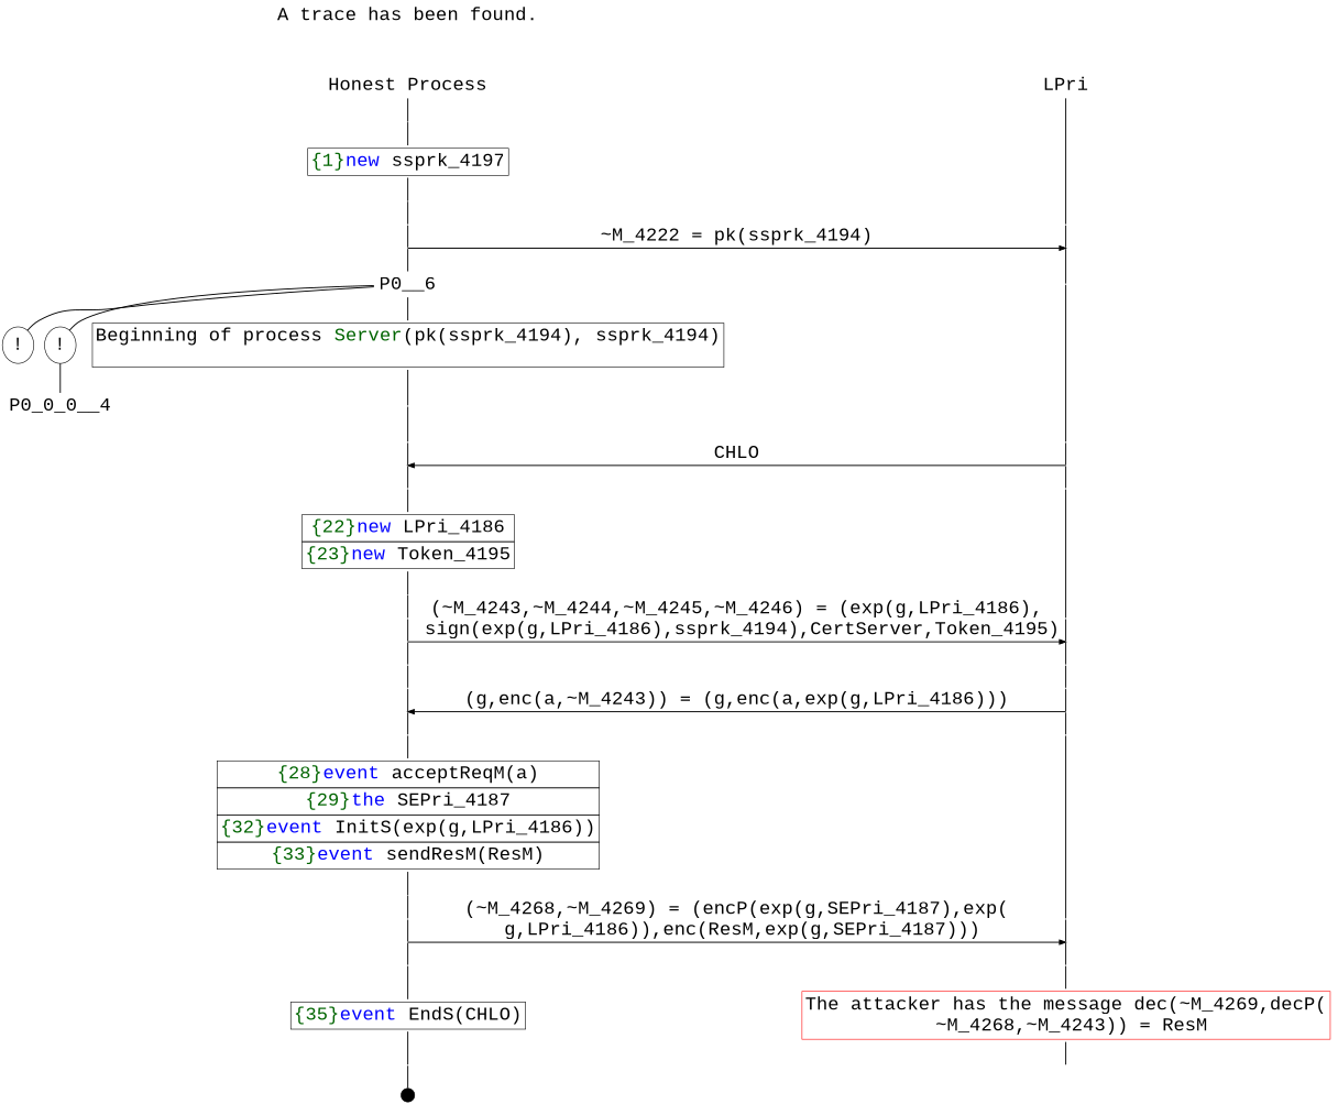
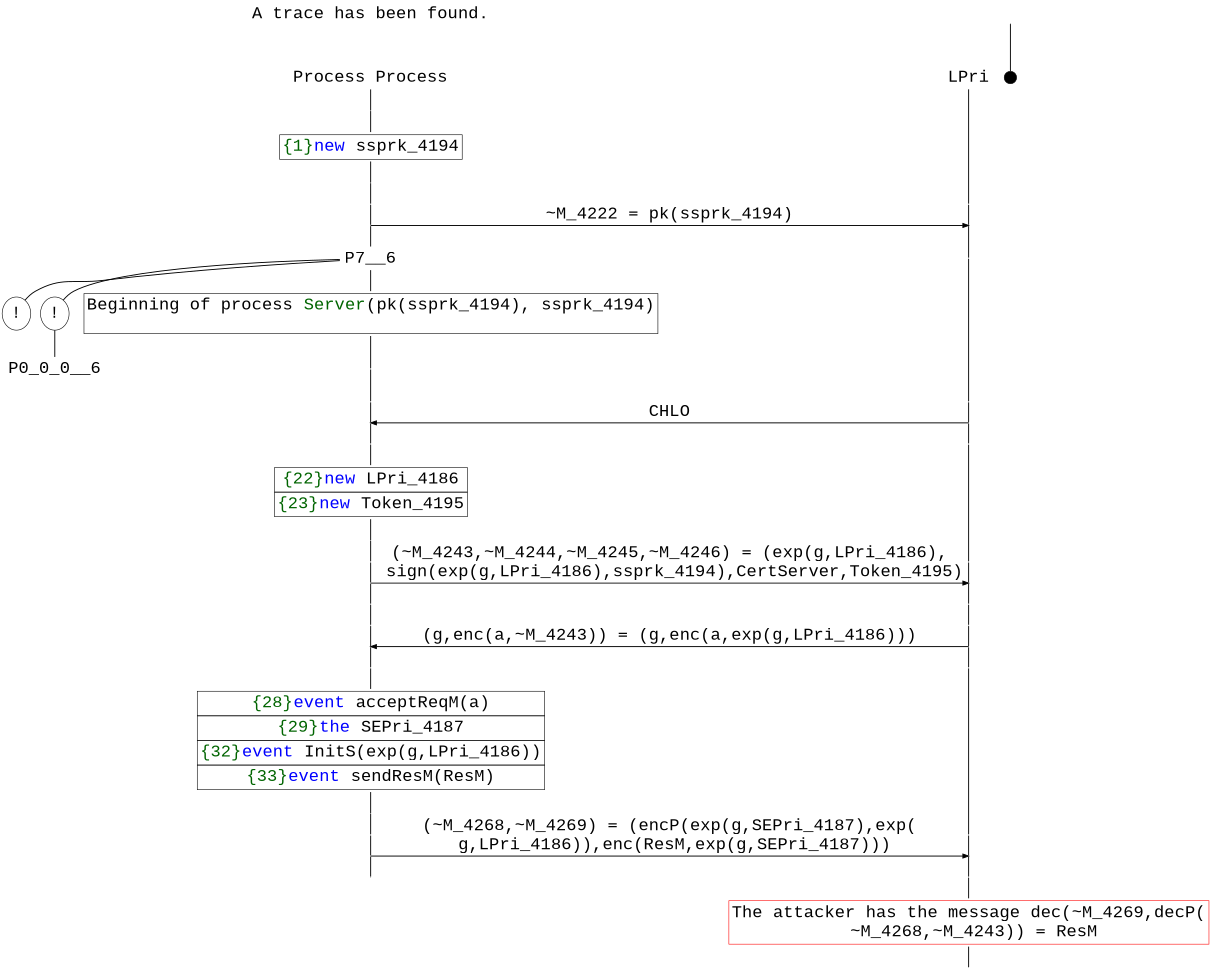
  digraph {
    fontname="Liberation Mono"
    ordering=out
    node [fontname="Liberation Mono" fontsize=30 shape=point]
    edge [arrowhead=none fontname="Liberation Mono" fontsize=30 penwidth=1.6 weight=100]
-   n1 [height=0 label="Honest Process" shape=plaintext width=0]
+   n1 [height=0 label="Process Process" shape=plaintext width=0]
    n2 [height=0 label=LPri shape=plaintext width=0]
    P0__4 [height=0 width=0]
    P__1 [height=0 width=0]
    P0__5 [height=0 width=0]
    P__2 [height=0 width=0]
-   P0__6 [fixedsize=false height=0 shape=none width=0]
+   P0__6 [fixedsize=false height=0 shape=none width=0 label=P7__6]
    P__3 [height=0 width=0]
    n9 [height=0 label="!" shape=ellipse width=0]
    n10 [height=0 label="!" shape=ellipse width=0]
    P0_0_0__9 [height=0 width=0]
    P__4 [height=0 width=0]
    P0_0_0__10 [height=0 width=0]
    P__5 [height=0 width=0]
    P0_0_0__11 [height=0 width=0]
    P__6 [height=0 width=0]
    P0_0_0__14 [height=0 width=0]
    P__7 [height=0 width=0]
    P0_0_0__15 [height=0 width=0]
    P__8 [height=0 width=0]
    P0_0_0__16 [height=0 width=0]
    P__9 [height=0 width=0]
    P0_0_0__17 [height=0 width=0]
    P__10 [height=0 width=0]
    P0_0_0__18 [height=0 width=0]
    P__11 [height=0 width=0]
    P0_0_0__19 [height=0 width=0]
    P__12 [height=0 width=0]
    P0_0_0__22 [height=0 width=0]
    P__13 [height=0 width=0]
    P0_0_0__23 [height=0 width=0]
    P__14 [height=0 width=0]
    P0_0_0__24 [height=0 width=0]
    P__15 [height=0 width=0]
    P0__1 [height=0 width=0]
    n36 [height=0 label=<<TABLE BORDER="0" CELLBORDER="1" CELLSPACING="0" CELLPADDING="4"> <TR><TD>Beginning of process <FONT COLOR="darkgreen">Server</FONT>(pk(ssprk_4194), ssprk_4194)<br/> </TD></TR></TABLE>> shape=plaintext width=0]
-   P0_0_0__6 [fixedsize=false height=0 shape=none width=0 label=P0_0_0__4]
+   P0_0_0__6 [fixedsize=false height=0 shape=none width=0]
    n38 [height=0 label=<<TABLE BORDER="0" CELLBORDER="1" CELLSPACING="0" CELLPADDING="4"> <TR><TD><FONT COLOR="darkgreen">{22}</FONT><FONT COLOR="blue">new </FONT>LPri_4186</TD></TR><TR><TD><FONT COLOR="darkgreen">{23}</FONT><FONT COLOR="blue">new </FONT>Token_4195</TD></TR></TABLE>> shape=plaintext width=0]
    n39 [height=0 label=<<TABLE BORDER="0" CELLBORDER="1" CELLSPACING="0" CELLPADDING="4"> <TR><TD><FONT COLOR="darkgreen">{28}</FONT><FONT COLOR="blue">event</FONT> acceptReqM(a)</TD></TR><TR><TD><FONT COLOR="darkgreen">{29}</FONT><FONT COLOR="blue">the </FONT>SEPri_4187</TD></TR><TR><TD><FONT COLOR="darkgreen">{32}</FONT><FONT COLOR="blue">event</FONT> InitS(exp(g,LPri_4186))</TD></TR><TR><TD><FONT COLOR="darkgreen">{33}</FONT><FONT COLOR="blue">event</FONT> sendResM(ResM)</TD></TR></TABLE>> shape=plaintext width=0]
-   n40 [height=0 label=<<TABLE BORDER="0" CELLBORDER="1" CELLSPACING="0" CELLPADDING="4"> <TR><TD><FONT COLOR="darkgreen">{35}</FONT><FONT COLOR="blue">event</FONT> EndS(CHLO)</TD></TR></TABLE>> shape=plaintext width=0]
    n41 [color=red height=0 label=<<TABLE BORDER="0" CELLBORDER="1" CELLSPACING="0" CELLPADDING="4"> <TR><TD>The attacker has the message dec(~M_4269,decP(<br/> ~M_4268,~M_4243)) = ResM</TD></TR></TABLE>> shape=plaintext width=0]
    n42 [height=0 label=<A trace has been found.<br/> > shape=plaintext width=0]
-   n43 [height=0 label=<<TABLE BORDER="0" CELLBORDER="1" CELLSPACING="0" CELLPADDING="4"> <TR><TD><FONT COLOR="darkgreen">{1}</FONT><FONT COLOR="blue">new </FONT>ssprk_4197</TD></TR></TABLE>> shape=plaintext width=0]
+   n43 [height=0 label=<<TABLE BORDER="0" CELLBORDER="1" CELLSPACING="0" CELLPADDING="4"> <TR><TD><FONT COLOR="darkgreen">{1}</FONT><FONT COLOR="blue">new </FONT>ssprk_4194</TD></TR></TABLE>> shape=plaintext width=0]
    P0__3 [height=0 width=0]
    P0_0_0__8 [height=0 width=0]
    P0_0_0__13 [height=0 width=0]
    P0_0_0__21 [height=0 width=0]
    P0_0_0__26 [height=0 width=0]
    P__17 [height=0 width=0]
    P0_0_0__27 [height=0.3 width=0.3]
    subgraph sub_1 {
      rank=same
      n1
      n2
    }
    subgraph sub_2 {
      rank=same
      P0__4
      P__1
    }
    subgraph sub_3 {
      rank=same
      P0__5
      P__2
    }
    subgraph sub_4 {
      rank=same
      P0__6
      P__3
    }
    subgraph sub_5 {
      rank=same
      n9
      n10
    }
    subgraph sub_6 {
      rank=same
      P0_0_0__9
      P__4
    }
    subgraph sub_7 {
      rank=same
      P0_0_0__10
      P__5
    }
    subgraph sub_8 {
      rank=same
      P0_0_0__11
      P__6
    }
    subgraph sub_9 {
      rank=same
      P0_0_0__14
      P__7
    }
    subgraph sub_10 {
      rank=same
      P0_0_0__15
      P__8
    }
    subgraph sub_11 {
      rank=same
      P0_0_0__16
      P__9
    }
    subgraph sub_12 {
      rank=same
      P0_0_0__17
      P__10
    }
    subgraph sub_13 {
      rank=same
      P0_0_0__18
      P__11
    }
    subgraph sub_14 {
      rank=same
      P0_0_0__19
      P__12
    }
    subgraph sub_15 {
      rank=same
      P0_0_0__22
      P__13
    }
    subgraph sub_16 {
      rank=same
      P0_0_0__23
      P__14
    }
    subgraph sub_17 {
      rank=same
      P0_0_0__24
      P__15
    }
    n1 -> P0__1
    n2 -> P__1
    P0__4 -> P0__5
    P__1 -> P__2
    P0__5 -> P__2 [arrowhead=normal label=<~M_4222 = pk(ssprk_4194)> weight=""]
    P0__5 -> P0__6
    P__2 -> P__3
    P0__6 -> n9 [weight=""]
    P0__6 -> n10 [weight=""]
    P0__6 -> n36
    P__3 -> P__4
    n10 -> P0_0_0__6
    P0_0_0__9 -> P0_0_0__10
    P__4 -> P__5
    P0_0_0__10 -> P__5 [arrowhead=normal dir=back label=<CHLO> weight=""]
    P0_0_0__10 -> P0_0_0__11
    P__5 -> P__6
    P0_0_0__11 -> n38
    P__6 -> P__7
    P0_0_0__14 -> P0_0_0__15
    P__7 -> P__8
    P0_0_0__15 -> P__8 [arrowhead=normal label=<(~M_4243,~M_4244,~M_4245,~M_4246) = (exp(g,LPri_4186),<br/> sign(exp(g,LPri_4186),ssprk_4194),CertServer,Token_4195)> weight=""]
    P0_0_0__15 -> P0_0_0__16
    P__8 -> P__9
    P0_0_0__16 -> P0_0_0__17
    P__9 -> P__10
    P0_0_0__17 -> P0_0_0__18
    P__10 -> P__11
    P0_0_0__18 -> P__11 [arrowhead=normal dir=back label=<(g,enc(a,~M_4243)) = (g,enc(a,exp(g,LPri_4186)))> weight=""]
    P0_0_0__18 -> P0_0_0__19
    P__11 -> P__12
    P0_0_0__19 -> n39
    P__12 -> P__13
    P0_0_0__22 -> P0_0_0__23
    P__13 -> P__14
    P0_0_0__23 -> P__14 [arrowhead=normal label=<(~M_4268,~M_4269) = (encP(exp(g,SEPri_4187),exp(<br/> g,LPri_4186)),enc(ResM,exp(g,SEPri_4187)))> weight=""]
    P0_0_0__23 -> P0_0_0__24
    P__14 -> P__15
-   P0_0_0__24 -> n40
    P__15 -> n41
    P0__1 -> n43
    n36 -> P0_0_0__8
    n38 -> P0_0_0__13
    n39 -> P0_0_0__21
-   n40 -> P0_0_0__26
    n41 -> P__17
    n42 -> n1 [style=invisible]
    n43 -> P0__3
    P0__3 -> P0__4
    P0_0_0__8 -> P0_0_0__9
    P0_0_0__13 -> P0_0_0__14
    P0_0_0__21 -> P0_0_0__22
    P0_0_0__26 -> P0_0_0__27
  }
